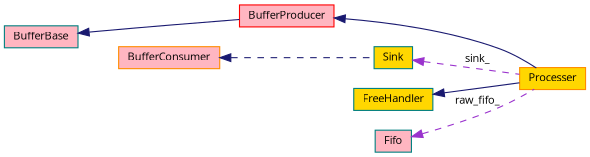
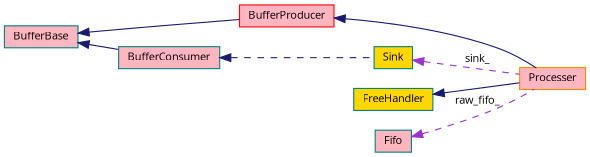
  digraph {
    fontname="Open Sans"
    rankdir=LR
    node [color=teal fillcolor=lightpink fontname="Open Sans" fontsize=10 shape=record style=filled]
    edge [color=midnightblue dir=back fontname="Open Sans" fontsize=10 labelfontname=Helvetica labelfontsize=10 style=solid]
-   n1 [color=darkorange fillcolor=gold fontcolor=black height=0.2 label=Processer width=0.4]
+   n1 [color=darkorange fontcolor=black height=0.2 label=Processer width=0.4]
    n2 [color=red height=0.2 label=BufferProducer width=0.4]
    n3 [height=0.2 label=BufferBase width=0.4]
-   n4 [color=darkorange height=0.2 label=BufferConsumer width=0.4]
+   n4 [height=0.2 label=BufferConsumer width=0.4]
    n5 [fillcolor=gold height=0.2 label=Sink width=0.4]
    n6 [fillcolor=gold height=0.2 label=FreeHandler width=0.4]
    n7 [height=0.2 label=Fifo width=0.4]
    n2 -> n1
    n3 -> n2
+   n3 -> n4
    n4 -> n5 [style=dashed]
    n5 -> n1 [color=darkorchid3 label=" sink_" style=dashed]
    n6 -> n1
    n7 -> n1 [color=darkorchid3 label=" raw_fifo_" style=dashed]
  }
